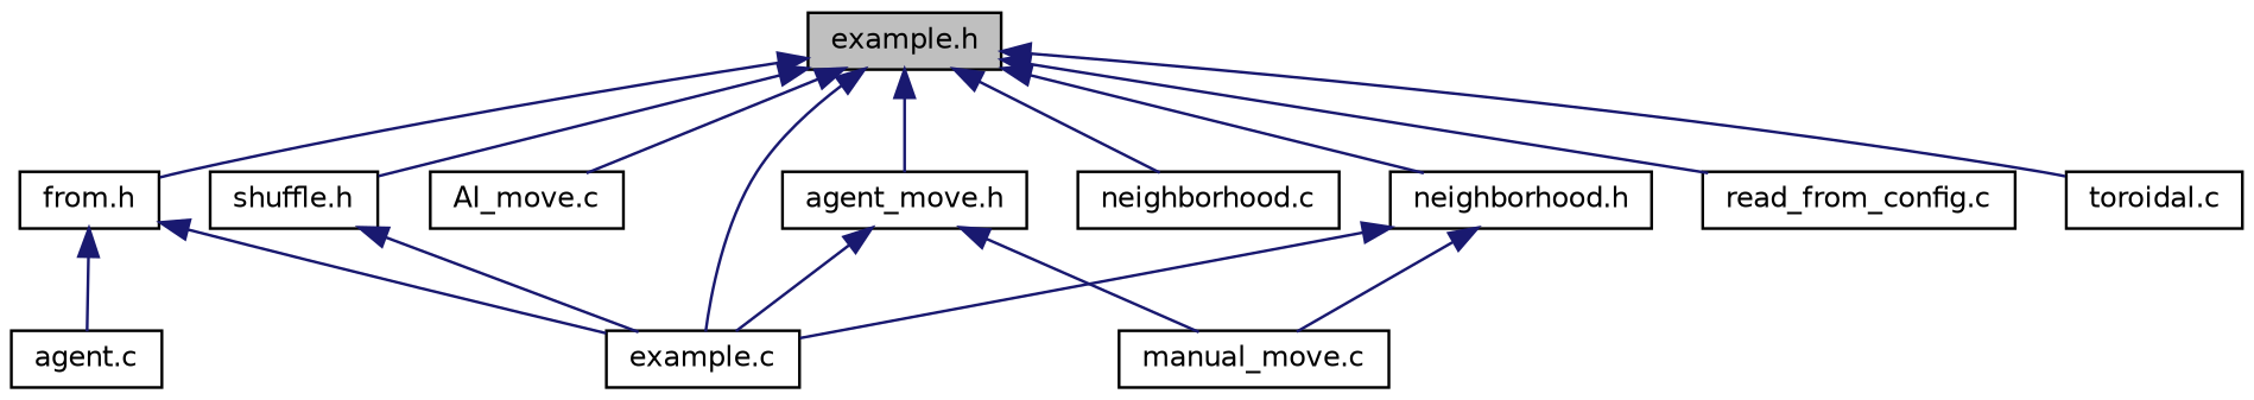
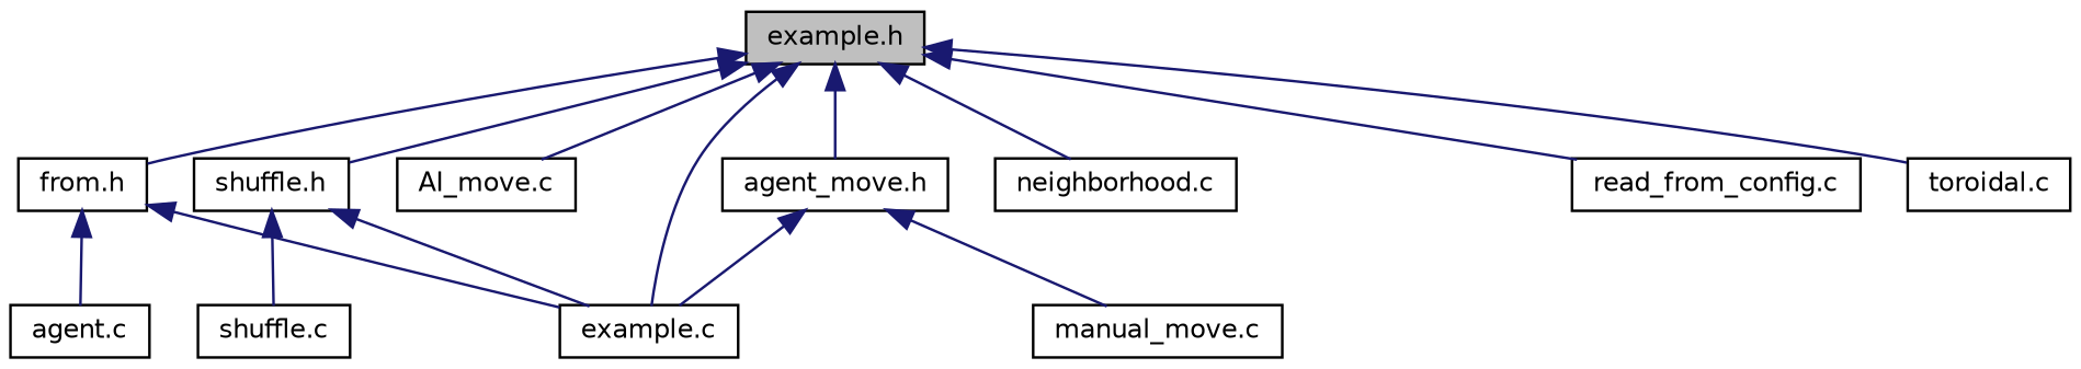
  digraph {
    node [color=black fillcolor=white fontname=Helvetica fontsize=10 shape=record style=filled]
    edge [color=midnightblue dir=back fontname=Helvetica fontsize=10 labelfontname=Helvetica labelfontsize=10 style=solid]
    n1 [fillcolor=grey75 fontcolor=black height=0.2 label="example.h" width=0.4]
    n2 [height=0.2 label="from.h" width=0.4]
    n3 [height=0.2 label="example.c" width=0.4]
    n4 [height=0.2 label="AI_move.c" width=0.4]
    n5 [height=0.2 label="shuffle.h" width=0.4]
-   n6 [height=0.2 label="neighborhood.h" width=0.4]
    n7 [height=0.2 label="neighborhood.c" width=0.4]
    n8 [height=0.2 label="agent_move.h" width=0.4]
    n9 [height=0.2 label="read_from_config.c" width=0.4]
    n10 [height=0.2 label="toroidal.c" width=0.4]
    n11 [height=0.2 label="agent.c" width=0.4]
+   n12 [height=0.2 label="shuffle.c" width=0.4]
    n13 [height=0.2 label="manual_move.c" width=0.4]
    n1 -> n2
    n1 -> n3
    n1 -> n4
    n1 -> n5
-   n1 -> n6
    n1 -> n7
    n1 -> n8
    n1 -> n9
    n1 -> n10
    n2 -> n3
    n2 -> n11
    n5 -> n3
-   n6 -> n3
-   n6 -> n13
+   n5 -> n12
    n8 -> n3
    n8 -> n13
  }
